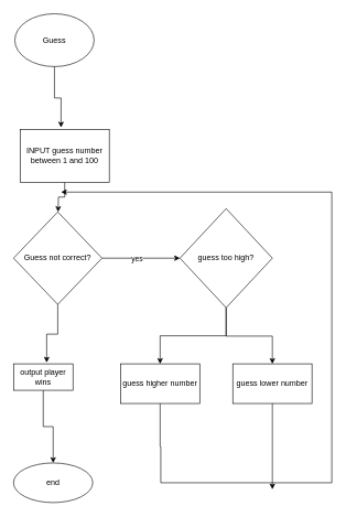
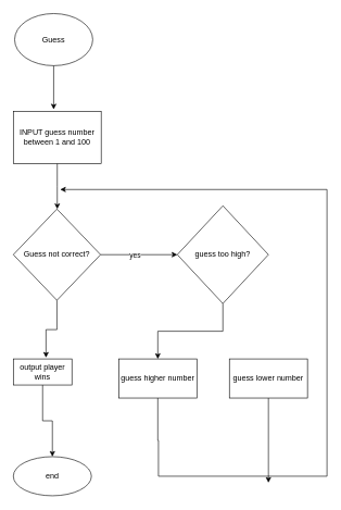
  <mxCell id="0" />
  <mxCell id="1" parent="0" />
  <mxCell id="2" value="Guess" style="ellipse;whiteSpace=wrap;html=1;" vertex="1" parent="1"><mxGeometry x="22" y="20" width="120" height="80" as="geometry" /></mxCell>
  <mxCell id="3" style="edgeStyle=orthogonalEdgeStyle;rounded=0;orthogonalLoop=1;jettySize=auto;html=1;" edge="1" parent="1" source="4"><mxGeometry relative="1" as="geometry"><mxPoint x="87.5" y="320" as="targetPoint" /></mxGeometry></mxCell>
- <mxCell id="4" value="INPUT guess number between 1 and 100" style="rounded=0;whiteSpace=wrap;html=1;" vertex="1" parent="1"><mxGeometry x="30" y="195" width="135" height="80" as="geometry" /></mxCell>
+ <mxCell id="4" value="INPUT guess number between 1 and 100" style="rounded=0;whiteSpace=wrap;html=1;" vertex="1" parent="1"><mxGeometry x="20" y="170" width="135" height="80" as="geometry" /></mxCell>
  <mxCell id="5" style="edgeStyle=orthogonalEdgeStyle;rounded=0;orthogonalLoop=1;jettySize=auto;html=1;entryX=0.459;entryY=-0.037;entryDx=0;entryDy=0;entryPerimeter=0;" edge="1" parent="1" source="2" target="4"><mxGeometry relative="1" as="geometry" /></mxCell>
  <mxCell id="6" style="edgeStyle=orthogonalEdgeStyle;rounded=0;orthogonalLoop=1;jettySize=auto;html=1;" edge="1" parent="1" source="8" target="11"><mxGeometry relative="1" as="geometry" /></mxCell>
  <mxCell id="7" value="yes" style="edgeLabel;html=1;align=center;verticalAlign=middle;resizable=0;points=[];" vertex="1" connectable="0" parent="6"><mxGeometry x="-0.119" relative="1" as="geometry"><mxPoint as="offset" /></mxGeometry></mxCell>
  <mxCell id="8" value="Guess not correct?" style="rhombus;whiteSpace=wrap;html=1;" vertex="1" parent="1"><mxGeometry x="20" y="320" width="134" height="140" as="geometry" /></mxCell>
- <mxCell id="9" style="edgeStyle=orthogonalEdgeStyle;rounded=0;orthogonalLoop=1;jettySize=auto;html=1;entryX=0.5;entryY=0;entryDx=0;entryDy=0;" edge="1" parent="1" source="11" target="17"><mxGeometry relative="1" as="geometry"><Array as="points"><mxPoint x="342" y="508" /><mxPoint x="412" y="508" /></Array></mxGeometry></mxCell>
  <mxCell id="10" style="edgeStyle=orthogonalEdgeStyle;rounded=0;orthogonalLoop=1;jettySize=auto;html=1;entryX=0.5;entryY=0;entryDx=0;entryDy=0;" edge="1" parent="1" source="11" target="15"><mxGeometry relative="1" as="geometry" /></mxCell>
  <mxCell id="11" value="guess too high?" style="rhombus;whiteSpace=wrap;html=1;" vertex="1" parent="1"><mxGeometry x="272" y="315" width="140" height="150" as="geometry" /></mxCell>
  <mxCell id="12" style="edgeStyle=orthogonalEdgeStyle;rounded=0;orthogonalLoop=1;jettySize=auto;html=1;entryX=0.5;entryY=0;entryDx=0;entryDy=0;" edge="1" parent="1" source="13" target="19"><mxGeometry relative="1" as="geometry" /></mxCell>
  <mxCell id="13" value="output player wins" style="rounded=0;whiteSpace=wrap;html=1;" vertex="1" parent="1"><mxGeometry x="20" y="550" width="90" height="40" as="geometry" /></mxCell>
  <mxCell id="14" style="edgeStyle=orthogonalEdgeStyle;rounded=0;orthogonalLoop=1;jettySize=auto;html=1;" edge="1" parent="1" source="15"><mxGeometry relative="1" as="geometry"><mxPoint x="92" y="290" as="targetPoint" /><Array as="points"><mxPoint x="242" y="675" /><mxPoint x="243" y="675" /><mxPoint x="243" y="730" /><mxPoint x="502" y="730" /></Array></mxGeometry></mxCell>
  <mxCell id="15" value="guess higher number" style="whiteSpace=wrap;html=1;" vertex="1" parent="1"><mxGeometry x="182" y="550" width="120" height="60" as="geometry" /></mxCell>
  <mxCell id="16" style="edgeStyle=orthogonalEdgeStyle;rounded=0;orthogonalLoop=1;jettySize=auto;html=1;" edge="1" parent="1" source="17"><mxGeometry relative="1" as="geometry"><mxPoint x="412" y="740" as="targetPoint" /></mxGeometry></mxCell>
  <mxCell id="17" value="guess lower number" style="whiteSpace=wrap;html=1;" vertex="1" parent="1"><mxGeometry x="352" y="550" width="120" height="60" as="geometry" /></mxCell>
  <mxCell id="18" style="edgeStyle=orthogonalEdgeStyle;rounded=0;orthogonalLoop=1;jettySize=auto;html=1;entryX=0.558;entryY=-0.05;entryDx=0;entryDy=0;entryPerimeter=0;" edge="1" parent="1" source="8" target="13"><mxGeometry relative="1" as="geometry" /></mxCell>
  <mxCell id="19" value="end" style="ellipse;whiteSpace=wrap;html=1;" vertex="1" parent="1"><mxGeometry x="20" y="700" width="120" height="60" as="geometry" /></mxCell>
